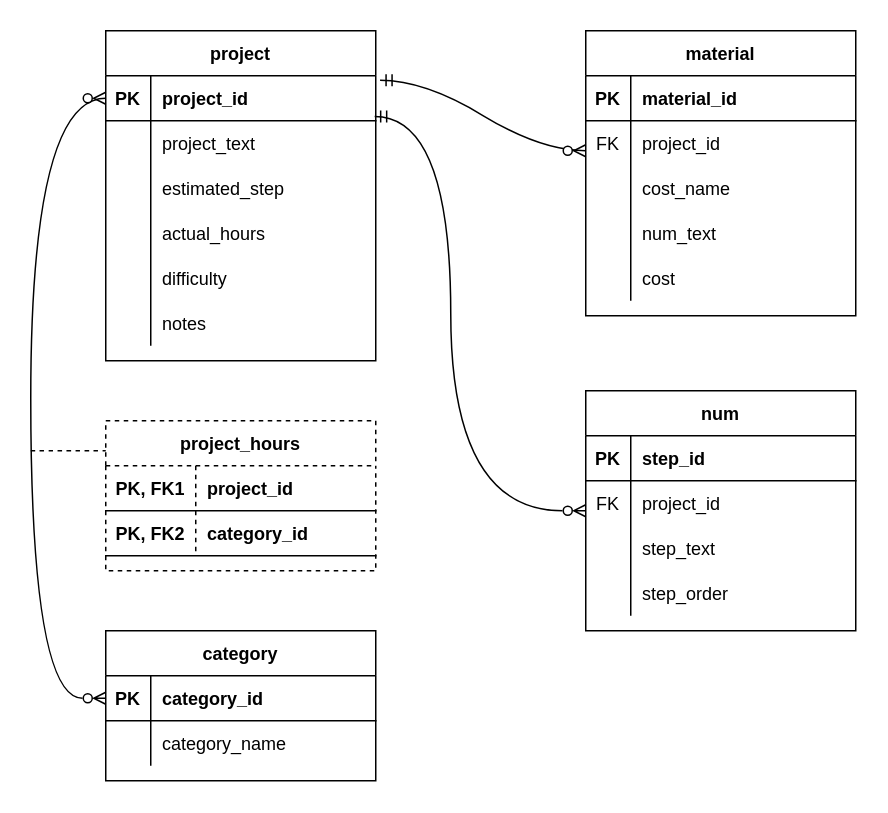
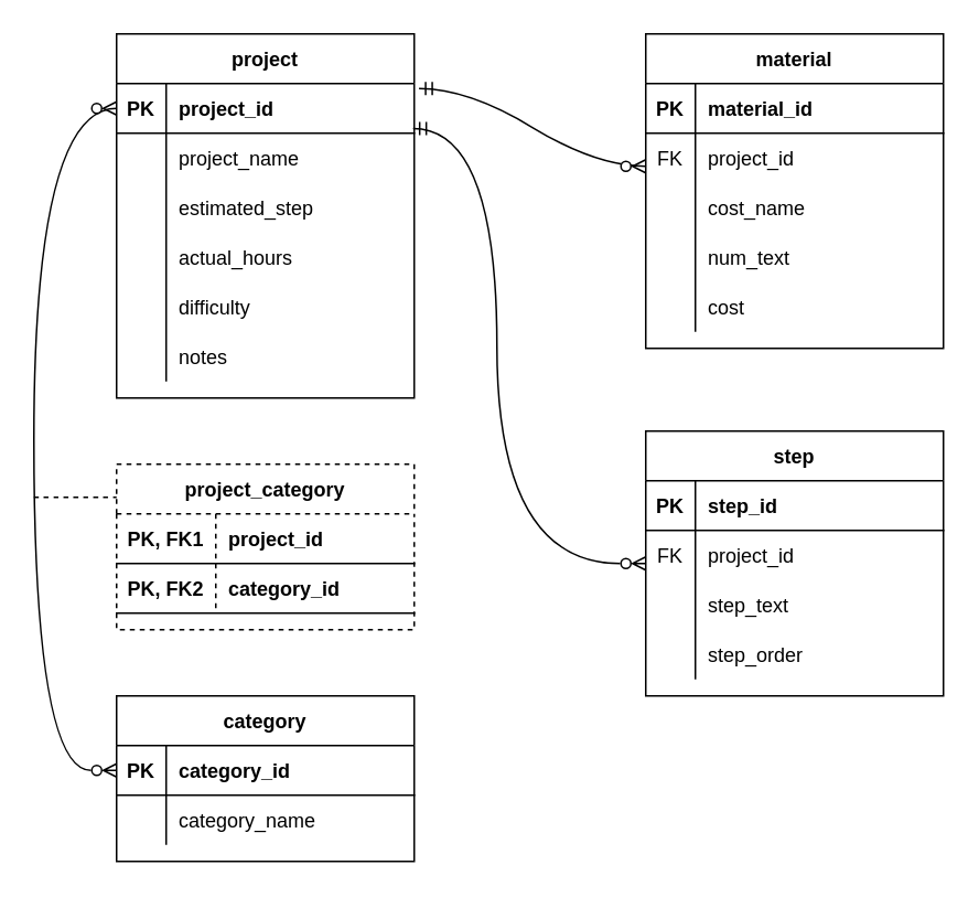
  <mxCell id="0" />
  <mxCell id="1" parent="0" />
  <mxCell id="2" value="project" style="shape=table;startSize=30;container=1;collapsible=1;childLayout=tableLayout;fixedRows=1;rowLines=0;fontStyle=1;align=center;resizeLast=1;" vertex="1" parent="1"><mxGeometry x="70" y="20" width="180" height="220" as="geometry" /></mxCell>
  <mxCell id="3" value="" style="shape=tableRow;horizontal=0;startSize=0;swimlaneHead=0;swimlaneBody=0;fillColor=none;collapsible=0;dropTarget=0;points=[[0,0.5],[1,0.5]];portConstraint=eastwest;top=0;left=0;right=0;bottom=1;" vertex="1" parent="2"><mxGeometry y="30" width="180" height="30" as="geometry" /></mxCell>
  <mxCell id="4" value="PK" style="shape=partialRectangle;connectable=0;fillColor=none;top=0;left=0;bottom=0;right=0;fontStyle=1;overflow=hidden;" vertex="1" parent="3"><mxGeometry width="30" height="30" as="geometry"><mxRectangle width="30" height="30" as="alternateBounds" /></mxGeometry></mxCell>
  <mxCell id="5" value="project_id" style="shape=partialRectangle;connectable=0;fillColor=none;top=0;left=0;bottom=0;right=0;align=left;spacingLeft=6;fontStyle=1;overflow=hidden;" vertex="1" parent="3"><mxGeometry x="30" width="150" height="30" as="geometry"><mxRectangle width="150" height="30" as="alternateBounds" /></mxGeometry></mxCell>
  <mxCell id="6" value="" style="shape=tableRow;horizontal=0;startSize=0;swimlaneHead=0;swimlaneBody=0;fillColor=none;collapsible=0;dropTarget=0;points=[[0,0.5],[1,0.5]];portConstraint=eastwest;top=0;left=0;right=0;bottom=0;" vertex="1" parent="2"><mxGeometry y="60" width="180" height="30" as="geometry" /></mxCell>
  <mxCell id="7" value="" style="shape=partialRectangle;connectable=0;fillColor=none;top=0;left=0;bottom=0;right=0;editable=1;overflow=hidden;" vertex="1" parent="6"><mxGeometry width="30" height="30" as="geometry"><mxRectangle width="30" height="30" as="alternateBounds" /></mxGeometry></mxCell>
- <mxCell id="8" value="project_text" style="shape=partialRectangle;connectable=0;fillColor=none;top=0;left=0;bottom=0;right=0;align=left;spacingLeft=6;overflow=hidden;" vertex="1" parent="6"><mxGeometry x="30" width="150" height="30" as="geometry"><mxRectangle width="150" height="30" as="alternateBounds" /></mxGeometry></mxCell>
+ <mxCell id="8" value="project_name" style="shape=partialRectangle;connectable=0;fillColor=none;top=0;left=0;bottom=0;right=0;align=left;spacingLeft=6;overflow=hidden;" vertex="1" parent="6"><mxGeometry x="30" width="150" height="30" as="geometry"><mxRectangle width="150" height="30" as="alternateBounds" /></mxGeometry></mxCell>
  <mxCell id="9" value="" style="shape=tableRow;horizontal=0;startSize=0;swimlaneHead=0;swimlaneBody=0;fillColor=none;collapsible=0;dropTarget=0;points=[[0,0.5],[1,0.5]];portConstraint=eastwest;top=0;left=0;right=0;bottom=0;" vertex="1" parent="2"><mxGeometry y="90" width="180" height="30" as="geometry" /></mxCell>
  <mxCell id="10" value="" style="shape=partialRectangle;connectable=0;fillColor=none;top=0;left=0;bottom=0;right=0;editable=1;overflow=hidden;" vertex="1" parent="9"><mxGeometry width="30" height="30" as="geometry"><mxRectangle width="30" height="30" as="alternateBounds" /></mxGeometry></mxCell>
  <mxCell id="11" value="estimated_step" style="shape=partialRectangle;connectable=0;fillColor=none;top=0;left=0;bottom=0;right=0;align=left;spacingLeft=6;overflow=hidden;" vertex="1" parent="9"><mxGeometry x="30" width="150" height="30" as="geometry"><mxRectangle width="150" height="30" as="alternateBounds" /></mxGeometry></mxCell>
  <mxCell id="12" value="" style="shape=tableRow;horizontal=0;startSize=0;swimlaneHead=0;swimlaneBody=0;fillColor=none;collapsible=0;dropTarget=0;points=[[0,0.5],[1,0.5]];portConstraint=eastwest;top=0;left=0;right=0;bottom=0;" vertex="1" parent="2"><mxGeometry y="120" width="180" height="30" as="geometry" /></mxCell>
  <mxCell id="13" value="" style="shape=partialRectangle;connectable=0;fillColor=none;top=0;left=0;bottom=0;right=0;editable=1;overflow=hidden;" vertex="1" parent="12"><mxGeometry width="30" height="30" as="geometry"><mxRectangle width="30" height="30" as="alternateBounds" /></mxGeometry></mxCell>
  <mxCell id="14" value="actual_hours" style="shape=partialRectangle;connectable=0;fillColor=none;top=0;left=0;bottom=0;right=0;align=left;spacingLeft=6;overflow=hidden;" vertex="1" parent="12"><mxGeometry x="30" width="150" height="30" as="geometry"><mxRectangle width="150" height="30" as="alternateBounds" /></mxGeometry></mxCell>
  <mxCell id="15" style="shape=tableRow;horizontal=0;startSize=0;swimlaneHead=0;swimlaneBody=0;fillColor=none;collapsible=0;dropTarget=0;points=[[0,0.5],[1,0.5]];portConstraint=eastwest;top=0;left=0;right=0;bottom=0;" vertex="1" parent="2"><mxGeometry y="150" width="180" height="30" as="geometry" /></mxCell>
  <mxCell id="16" style="shape=partialRectangle;connectable=0;fillColor=none;top=0;left=0;bottom=0;right=0;editable=1;overflow=hidden;" vertex="1" parent="15"><mxGeometry width="30" height="30" as="geometry"><mxRectangle width="30" height="30" as="alternateBounds" /></mxGeometry></mxCell>
  <mxCell id="17" value="difficulty" style="shape=partialRectangle;connectable=0;fillColor=none;top=0;left=0;bottom=0;right=0;align=left;spacingLeft=6;overflow=hidden;" vertex="1" parent="15"><mxGeometry x="30" width="150" height="30" as="geometry"><mxRectangle width="150" height="30" as="alternateBounds" /></mxGeometry></mxCell>
  <mxCell id="18" style="shape=tableRow;horizontal=0;startSize=0;swimlaneHead=0;swimlaneBody=0;fillColor=none;collapsible=0;dropTarget=0;points=[[0,0.5],[1,0.5]];portConstraint=eastwest;top=0;left=0;right=0;bottom=0;" vertex="1" parent="2"><mxGeometry y="180" width="180" height="30" as="geometry" /></mxCell>
  <mxCell id="19" style="shape=partialRectangle;connectable=0;fillColor=none;top=0;left=0;bottom=0;right=0;editable=1;overflow=hidden;" vertex="1" parent="18"><mxGeometry width="30" height="30" as="geometry"><mxRectangle width="30" height="30" as="alternateBounds" /></mxGeometry></mxCell>
  <mxCell id="20" value="notes" style="shape=partialRectangle;connectable=0;fillColor=none;top=0;left=0;bottom=0;right=0;align=left;spacingLeft=6;overflow=hidden;" vertex="1" parent="18"><mxGeometry x="30" width="150" height="30" as="geometry"><mxRectangle width="150" height="30" as="alternateBounds" /></mxGeometry></mxCell>
  <mxCell id="21" value="material" style="shape=table;startSize=30;container=1;collapsible=1;childLayout=tableLayout;fixedRows=1;rowLines=0;fontStyle=1;align=center;resizeLast=1;" vertex="1" parent="1"><mxGeometry x="390" y="20" width="180" height="190" as="geometry" /></mxCell>
  <mxCell id="22" value="" style="shape=tableRow;horizontal=0;startSize=0;swimlaneHead=0;swimlaneBody=0;fillColor=none;collapsible=0;dropTarget=0;points=[[0,0.5],[1,0.5]];portConstraint=eastwest;top=0;left=0;right=0;bottom=1;" vertex="1" parent="21"><mxGeometry y="30" width="180" height="30" as="geometry" /></mxCell>
  <mxCell id="23" value="PK" style="shape=partialRectangle;connectable=0;fillColor=none;top=0;left=0;bottom=0;right=0;fontStyle=1;overflow=hidden;" vertex="1" parent="22"><mxGeometry width="30" height="30" as="geometry"><mxRectangle width="30" height="30" as="alternateBounds" /></mxGeometry></mxCell>
  <mxCell id="24" value="material_id" style="shape=partialRectangle;connectable=0;fillColor=none;top=0;left=0;bottom=0;right=0;align=left;spacingLeft=6;fontStyle=1;overflow=hidden;" vertex="1" parent="22"><mxGeometry x="30" width="150" height="30" as="geometry"><mxRectangle width="150" height="30" as="alternateBounds" /></mxGeometry></mxCell>
  <mxCell id="25" value="" style="shape=tableRow;horizontal=0;startSize=0;swimlaneHead=0;swimlaneBody=0;fillColor=none;collapsible=0;dropTarget=0;points=[[0,0.5],[1,0.5]];portConstraint=eastwest;top=0;left=0;right=0;bottom=0;" vertex="1" parent="21"><mxGeometry y="60" width="180" height="30" as="geometry" /></mxCell>
  <mxCell id="26" value="FK" style="shape=partialRectangle;connectable=0;fillColor=none;top=0;left=0;bottom=0;right=0;editable=1;overflow=hidden;" vertex="1" parent="25"><mxGeometry width="30" height="30" as="geometry"><mxRectangle width="30" height="30" as="alternateBounds" /></mxGeometry></mxCell>
  <mxCell id="27" value="project_id" style="shape=partialRectangle;connectable=0;fillColor=none;top=0;left=0;bottom=0;right=0;align=left;spacingLeft=6;overflow=hidden;" vertex="1" parent="25"><mxGeometry x="30" width="150" height="30" as="geometry"><mxRectangle width="150" height="30" as="alternateBounds" /></mxGeometry></mxCell>
  <mxCell id="28" value="" style="shape=tableRow;horizontal=0;startSize=0;swimlaneHead=0;swimlaneBody=0;fillColor=none;collapsible=0;dropTarget=0;points=[[0,0.5],[1,0.5]];portConstraint=eastwest;top=0;left=0;right=0;bottom=0;" vertex="1" parent="21"><mxGeometry y="90" width="180" height="30" as="geometry" /></mxCell>
  <mxCell id="29" value="" style="shape=partialRectangle;connectable=0;fillColor=none;top=0;left=0;bottom=0;right=0;editable=1;overflow=hidden;" vertex="1" parent="28"><mxGeometry width="30" height="30" as="geometry"><mxRectangle width="30" height="30" as="alternateBounds" /></mxGeometry></mxCell>
  <mxCell id="30" value="cost_name" style="shape=partialRectangle;connectable=0;fillColor=none;top=0;left=0;bottom=0;right=0;align=left;spacingLeft=6;overflow=hidden;" vertex="1" parent="28"><mxGeometry x="30" width="150" height="30" as="geometry"><mxRectangle width="150" height="30" as="alternateBounds" /></mxGeometry></mxCell>
  <mxCell id="31" value="" style="shape=tableRow;horizontal=0;startSize=0;swimlaneHead=0;swimlaneBody=0;fillColor=none;collapsible=0;dropTarget=0;points=[[0,0.5],[1,0.5]];portConstraint=eastwest;top=0;left=0;right=0;bottom=0;" vertex="1" parent="21"><mxGeometry y="120" width="180" height="30" as="geometry" /></mxCell>
  <mxCell id="32" value="" style="shape=partialRectangle;connectable=0;fillColor=none;top=0;left=0;bottom=0;right=0;editable=1;overflow=hidden;" vertex="1" parent="31"><mxGeometry width="30" height="30" as="geometry"><mxRectangle width="30" height="30" as="alternateBounds" /></mxGeometry></mxCell>
  <mxCell id="33" value="num_text" style="shape=partialRectangle;connectable=0;fillColor=none;top=0;left=0;bottom=0;right=0;align=left;spacingLeft=6;overflow=hidden;" vertex="1" parent="31"><mxGeometry x="30" width="150" height="30" as="geometry"><mxRectangle width="150" height="30" as="alternateBounds" /></mxGeometry></mxCell>
  <mxCell id="34" style="shape=tableRow;horizontal=0;startSize=0;swimlaneHead=0;swimlaneBody=0;fillColor=none;collapsible=0;dropTarget=0;points=[[0,0.5],[1,0.5]];portConstraint=eastwest;top=0;left=0;right=0;bottom=0;" vertex="1" parent="21"><mxGeometry y="150" width="180" height="30" as="geometry" /></mxCell>
  <mxCell id="35" style="shape=partialRectangle;connectable=0;fillColor=none;top=0;left=0;bottom=0;right=0;editable=1;overflow=hidden;" vertex="1" parent="34"><mxGeometry width="30" height="30" as="geometry"><mxRectangle width="30" height="30" as="alternateBounds" /></mxGeometry></mxCell>
  <mxCell id="36" value="cost" style="shape=partialRectangle;connectable=0;fillColor=none;top=0;left=0;bottom=0;right=0;align=left;spacingLeft=6;overflow=hidden;" vertex="1" parent="34"><mxGeometry x="30" width="150" height="30" as="geometry"><mxRectangle width="150" height="30" as="alternateBounds" /></mxGeometry></mxCell>
- <mxCell id="37" value="num" style="shape=table;startSize=30;container=1;collapsible=1;childLayout=tableLayout;fixedRows=1;rowLines=0;fontStyle=1;align=center;resizeLast=1;" vertex="1" parent="1"><mxGeometry x="390" y="260" width="180" height="160" as="geometry" /></mxCell>
+ <mxCell id="37" value="step" style="shape=table;startSize=30;container=1;collapsible=1;childLayout=tableLayout;fixedRows=1;rowLines=0;fontStyle=1;align=center;resizeLast=1;" vertex="1" parent="1"><mxGeometry x="390" y="260" width="180" height="160" as="geometry" /></mxCell>
  <mxCell id="38" value="" style="shape=tableRow;horizontal=0;startSize=0;swimlaneHead=0;swimlaneBody=0;fillColor=none;collapsible=0;dropTarget=0;points=[[0,0.5],[1,0.5]];portConstraint=eastwest;top=0;left=0;right=0;bottom=1;" vertex="1" parent="37"><mxGeometry y="30" width="180" height="30" as="geometry" /></mxCell>
  <mxCell id="39" value="PK" style="shape=partialRectangle;connectable=0;fillColor=none;top=0;left=0;bottom=0;right=0;fontStyle=1;overflow=hidden;" vertex="1" parent="38"><mxGeometry width="30" height="30" as="geometry"><mxRectangle width="30" height="30" as="alternateBounds" /></mxGeometry></mxCell>
  <mxCell id="40" value="step_id" style="shape=partialRectangle;connectable=0;fillColor=none;top=0;left=0;bottom=0;right=0;align=left;spacingLeft=6;fontStyle=1;overflow=hidden;" vertex="1" parent="38"><mxGeometry x="30" width="150" height="30" as="geometry"><mxRectangle width="150" height="30" as="alternateBounds" /></mxGeometry></mxCell>
  <mxCell id="41" value="" style="shape=tableRow;horizontal=0;startSize=0;swimlaneHead=0;swimlaneBody=0;fillColor=none;collapsible=0;dropTarget=0;points=[[0,0.5],[1,0.5]];portConstraint=eastwest;top=0;left=0;right=0;bottom=0;" vertex="1" parent="37"><mxGeometry y="60" width="180" height="30" as="geometry" /></mxCell>
  <mxCell id="42" value="FK" style="shape=partialRectangle;connectable=0;fillColor=none;top=0;left=0;bottom=0;right=0;editable=1;overflow=hidden;" vertex="1" parent="41"><mxGeometry width="30" height="30" as="geometry"><mxRectangle width="30" height="30" as="alternateBounds" /></mxGeometry></mxCell>
  <mxCell id="43" value="project_id" style="shape=partialRectangle;connectable=0;fillColor=none;top=0;left=0;bottom=0;right=0;align=left;spacingLeft=6;overflow=hidden;" vertex="1" parent="41"><mxGeometry x="30" width="150" height="30" as="geometry"><mxRectangle width="150" height="30" as="alternateBounds" /></mxGeometry></mxCell>
  <mxCell id="44" value="" style="shape=tableRow;horizontal=0;startSize=0;swimlaneHead=0;swimlaneBody=0;fillColor=none;collapsible=0;dropTarget=0;points=[[0,0.5],[1,0.5]];portConstraint=eastwest;top=0;left=0;right=0;bottom=0;" vertex="1" parent="37"><mxGeometry y="90" width="180" height="30" as="geometry" /></mxCell>
  <mxCell id="45" value="" style="shape=partialRectangle;connectable=0;fillColor=none;top=0;left=0;bottom=0;right=0;editable=1;overflow=hidden;" vertex="1" parent="44"><mxGeometry width="30" height="30" as="geometry"><mxRectangle width="30" height="30" as="alternateBounds" /></mxGeometry></mxCell>
  <mxCell id="46" value="step_text" style="shape=partialRectangle;connectable=0;fillColor=none;top=0;left=0;bottom=0;right=0;align=left;spacingLeft=6;overflow=hidden;" vertex="1" parent="44"><mxGeometry x="30" width="150" height="30" as="geometry"><mxRectangle width="150" height="30" as="alternateBounds" /></mxGeometry></mxCell>
  <mxCell id="47" value="" style="shape=tableRow;horizontal=0;startSize=0;swimlaneHead=0;swimlaneBody=0;fillColor=none;collapsible=0;dropTarget=0;points=[[0,0.5],[1,0.5]];portConstraint=eastwest;top=0;left=0;right=0;bottom=0;" vertex="1" parent="37"><mxGeometry y="120" width="180" height="30" as="geometry" /></mxCell>
  <mxCell id="48" value="" style="shape=partialRectangle;connectable=0;fillColor=none;top=0;left=0;bottom=0;right=0;editable=1;overflow=hidden;" vertex="1" parent="47"><mxGeometry width="30" height="30" as="geometry"><mxRectangle width="30" height="30" as="alternateBounds" /></mxGeometry></mxCell>
  <mxCell id="49" value="step_order" style="shape=partialRectangle;connectable=0;fillColor=none;top=0;left=0;bottom=0;right=0;align=left;spacingLeft=6;overflow=hidden;" vertex="1" parent="47"><mxGeometry x="30" width="150" height="30" as="geometry"><mxRectangle width="150" height="30" as="alternateBounds" /></mxGeometry></mxCell>
  <mxCell id="50" value="category" style="shape=table;startSize=30;container=1;collapsible=1;childLayout=tableLayout;fixedRows=1;rowLines=0;fontStyle=1;align=center;resizeLast=1;" vertex="1" parent="1"><mxGeometry x="70" y="420" width="180" height="100" as="geometry" /></mxCell>
  <mxCell id="51" value="" style="shape=tableRow;horizontal=0;startSize=0;swimlaneHead=0;swimlaneBody=0;fillColor=none;collapsible=0;dropTarget=0;points=[[0,0.5],[1,0.5]];portConstraint=eastwest;top=0;left=0;right=0;bottom=1;" vertex="1" parent="50"><mxGeometry y="30" width="180" height="30" as="geometry" /></mxCell>
  <mxCell id="52" value="PK" style="shape=partialRectangle;connectable=0;fillColor=none;top=0;left=0;bottom=0;right=0;fontStyle=1;overflow=hidden;" vertex="1" parent="51"><mxGeometry width="30" height="30" as="geometry"><mxRectangle width="30" height="30" as="alternateBounds" /></mxGeometry></mxCell>
  <mxCell id="53" value="category_id" style="shape=partialRectangle;connectable=0;fillColor=none;top=0;left=0;bottom=0;right=0;align=left;spacingLeft=6;fontStyle=1;overflow=hidden;" vertex="1" parent="51"><mxGeometry x="30" width="150" height="30" as="geometry"><mxRectangle width="150" height="30" as="alternateBounds" /></mxGeometry></mxCell>
  <mxCell id="54" value="" style="shape=tableRow;horizontal=0;startSize=0;swimlaneHead=0;swimlaneBody=0;fillColor=none;collapsible=0;dropTarget=0;points=[[0,0.5],[1,0.5]];portConstraint=eastwest;top=0;left=0;right=0;bottom=0;" vertex="1" parent="50"><mxGeometry y="60" width="180" height="30" as="geometry" /></mxCell>
  <mxCell id="55" value="" style="shape=partialRectangle;connectable=0;fillColor=none;top=0;left=0;bottom=0;right=0;editable=1;overflow=hidden;" vertex="1" parent="54"><mxGeometry width="30" height="30" as="geometry"><mxRectangle width="30" height="30" as="alternateBounds" /></mxGeometry></mxCell>
  <mxCell id="56" value="category_name" style="shape=partialRectangle;connectable=0;fillColor=none;top=0;left=0;bottom=0;right=0;align=left;spacingLeft=6;overflow=hidden;" vertex="1" parent="54"><mxGeometry x="30" width="150" height="30" as="geometry"><mxRectangle width="150" height="30" as="alternateBounds" /></mxGeometry></mxCell>
- <mxCell id="57" value="project_hours" style="shape=table;startSize=30;container=1;collapsible=1;childLayout=tableLayout;fixedRows=1;rowLines=0;fontStyle=1;align=center;resizeLast=1;dashed=1;" vertex="1" parent="1"><mxGeometry x="70" y="280" width="180" height="100" as="geometry" /></mxCell>
+ <mxCell id="57" value="project_category" style="shape=table;startSize=30;container=1;collapsible=1;childLayout=tableLayout;fixedRows=1;rowLines=0;fontStyle=1;align=center;resizeLast=1;dashed=1;" vertex="1" parent="1"><mxGeometry x="70" y="280" width="180" height="100" as="geometry" /></mxCell>
  <mxCell id="58" value="" style="shape=tableRow;horizontal=0;startSize=0;swimlaneHead=0;swimlaneBody=0;fillColor=none;collapsible=0;dropTarget=0;points=[[0,0.5],[1,0.5]];portConstraint=eastwest;top=0;left=0;right=0;bottom=1;" vertex="1" parent="57"><mxGeometry y="30" width="180" height="30" as="geometry" /></mxCell>
  <mxCell id="59" value="PK, FK1" style="shape=partialRectangle;connectable=0;fillColor=none;top=0;left=0;bottom=0;right=0;fontStyle=1;overflow=hidden;" vertex="1" parent="58"><mxGeometry width="60" height="30" as="geometry"><mxRectangle width="60" height="30" as="alternateBounds" /></mxGeometry></mxCell>
  <mxCell id="60" value="project_id" style="shape=partialRectangle;connectable=0;fillColor=none;top=0;left=0;bottom=0;right=0;align=left;spacingLeft=6;fontStyle=1;overflow=hidden;" vertex="1" parent="58"><mxGeometry x="60" width="120" height="30" as="geometry"><mxRectangle width="120" height="30" as="alternateBounds" /></mxGeometry></mxCell>
  <mxCell id="61" style="shape=tableRow;horizontal=0;startSize=0;swimlaneHead=0;swimlaneBody=0;fillColor=none;collapsible=0;dropTarget=0;points=[[0,0.5],[1,0.5]];portConstraint=eastwest;top=0;left=0;right=0;bottom=1;" vertex="1" parent="57"><mxGeometry y="60" width="180" height="30" as="geometry" /></mxCell>
  <mxCell id="62" value="PK, FK2" style="shape=partialRectangle;connectable=0;fillColor=none;top=0;left=0;bottom=0;right=0;fontStyle=1;overflow=hidden;" vertex="1" parent="61"><mxGeometry width="60" height="30" as="geometry"><mxRectangle width="60" height="30" as="alternateBounds" /></mxGeometry></mxCell>
  <mxCell id="63" value="category_id" style="shape=partialRectangle;connectable=0;fillColor=none;top=0;left=0;bottom=0;right=0;align=left;spacingLeft=6;fontStyle=1;overflow=hidden;" vertex="1" parent="61"><mxGeometry x="60" width="120" height="30" as="geometry"><mxRectangle width="120" height="30" as="alternateBounds" /></mxGeometry></mxCell>
  <mxCell id="64" value="" style="fontSize=12;html=1;endArrow=ERzeroToMany;endFill=1;rounded=0;exitX=0;exitY=0.5;exitDx=0;exitDy=0;edgeStyle=orthogonalEdgeStyle;curved=1;startArrow=ERzeroToMany;startFill=0;" edge="1" parent="1" source="51"><mxGeometry width="100" height="100" relative="1" as="geometry"><mxPoint x="-30" y="165" as="sourcePoint" /><mxPoint x="70" y="65" as="targetPoint" /><Array as="points"><mxPoint x="20" y="465" /><mxPoint x="20" y="65" /></Array></mxGeometry></mxCell>
  <mxCell id="65" value="" style="endArrow=none;html=1;rounded=0;curved=1;dashed=1;" edge="1" parent="1"><mxGeometry relative="1" as="geometry"><mxPoint x="20" y="300" as="sourcePoint" /><mxPoint x="70" y="300" as="targetPoint" /></mxGeometry></mxCell>
  <mxCell id="66" value="" style="edgeStyle=entityRelationEdgeStyle;fontSize=12;html=1;endArrow=ERzeroToMany;endFill=1;rounded=0;curved=1;exitX=1.016;exitY=0.102;exitDx=0;exitDy=0;startArrow=ERmandOne;startFill=0;exitPerimeter=0;" edge="1" parent="1" source="3"><mxGeometry width="100" height="100" relative="1" as="geometry"><mxPoint x="290" y="200" as="sourcePoint" /><mxPoint x="390" y="100" as="targetPoint" /></mxGeometry></mxCell>
  <mxCell id="67" value="" style="endArrow=ERzeroToMany;html=1;rounded=0;curved=1;edgeStyle=orthogonalEdgeStyle;startArrow=ERmandOne;startFill=0;endFill=0;exitX=0.996;exitY=0.905;exitDx=0;exitDy=0;exitPerimeter=0;" edge="1" parent="1" source="3"><mxGeometry relative="1" as="geometry"><mxPoint x="250" y="90" as="sourcePoint" /><mxPoint x="390" y="340" as="targetPoint" /><Array as="points"><mxPoint x="300" y="77" /><mxPoint x="300" y="340" /></Array></mxGeometry></mxCell>
